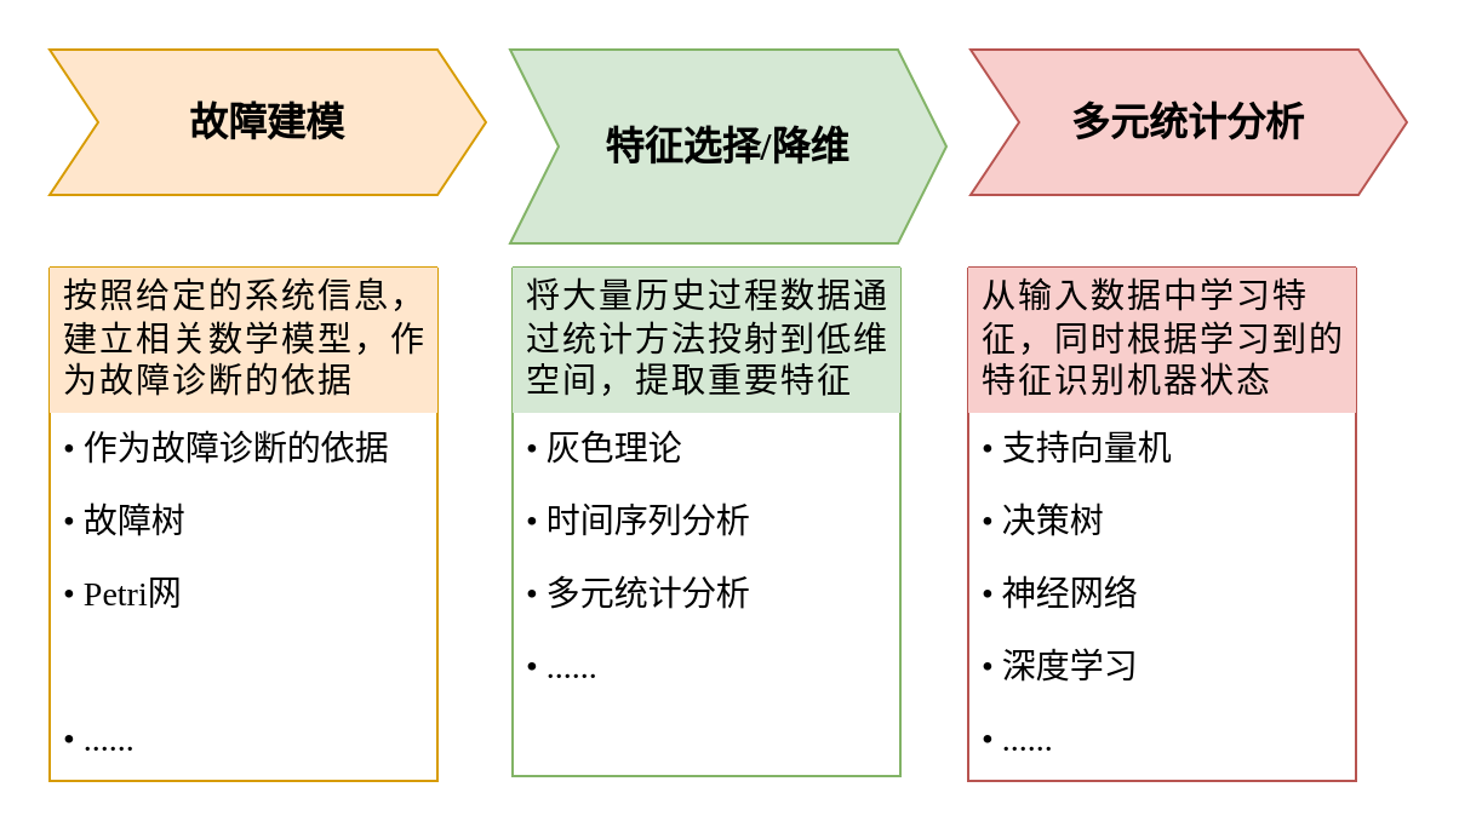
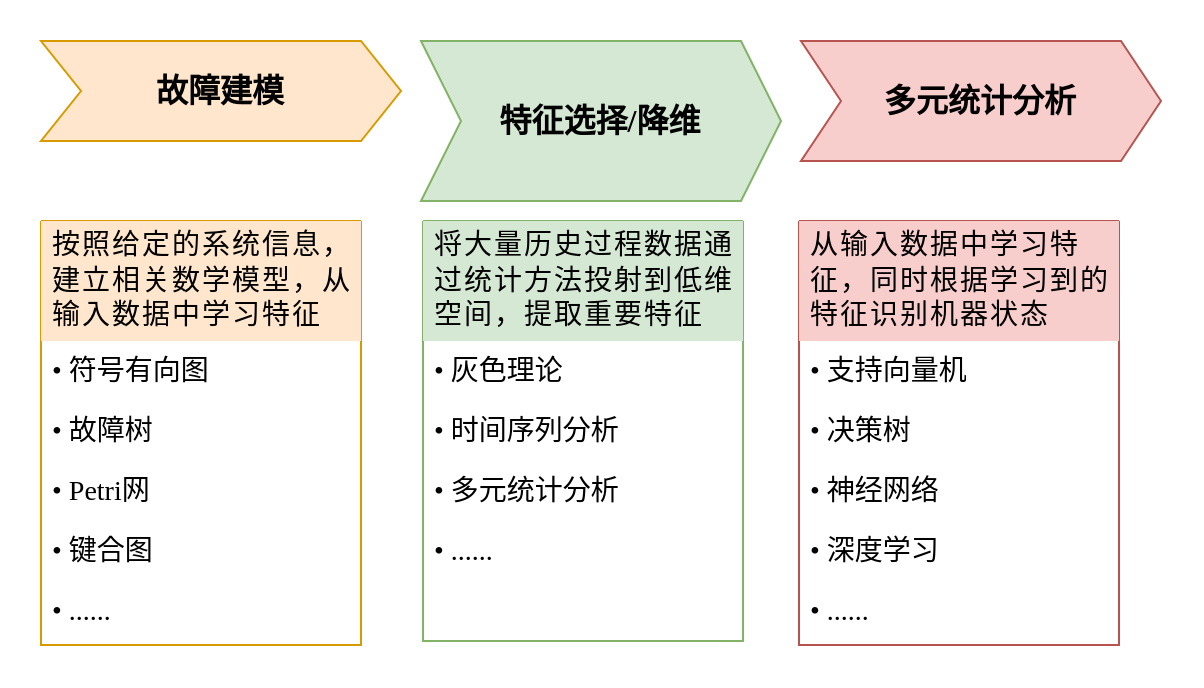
  <mxCell id="0" />
  <mxCell id="1" parent="0" />
- <mxCell id="2" value="&lt;font face=&quot;宋体&quot; style=&quot;font-size: 16px;&quot;&gt;故障建模&lt;/font&gt;" style="shape=step;perimeter=stepPerimeter;whiteSpace=wrap;html=1;fixedSize=1;fillColor=#ffe6cc;strokeColor=#d79b00;fontSize=16;fontStyle=1" parent="1" vertex="1"><mxGeometry x="20" y="20" width="180" height="60" as="geometry" /></mxCell>
+ <mxCell id="2" value="&lt;font face=&quot;宋体&quot; style=&quot;font-size: 16px;&quot;&gt;故障建模&lt;/font&gt;" style="shape=step;perimeter=stepPerimeter;whiteSpace=wrap;html=1;fixedSize=1;fillColor=#ffe6cc;strokeColor=#d79b00;fontSize=16;fontStyle=1" parent="1" vertex="1"><mxGeometry x="20" y="20" width="180" height="50" as="geometry" /></mxCell>
  <mxCell id="3" value="&lt;font face=&quot;宋体&quot; style=&quot;font-size: 16px;&quot;&gt;特征选择/降维&lt;/font&gt;" style="shape=step;perimeter=stepPerimeter;whiteSpace=wrap;html=1;fixedSize=1;fillColor=#d5e8d4;strokeColor=#82b366;fontSize=16;fontStyle=1" parent="1" vertex="1"><mxGeometry x="210" y="20" width="180" height="80" as="geometry" /></mxCell>
  <mxCell id="4" value="&lt;font face=&quot;宋体&quot; style=&quot;font-size: 16px;&quot;&gt;多元统计分析&lt;/font&gt;" style="shape=step;perimeter=stepPerimeter;whiteSpace=wrap;html=1;fixedSize=1;fillColor=#f8cecc;strokeColor=#b85450;fontSize=16;fontStyle=1" parent="1" vertex="1"><mxGeometry x="400" y="20" width="180" height="60" as="geometry" /></mxCell>
  <mxCell id="5" value="" style="swimlane;startSize=0;fontSize=18;fillColor=#ffe6cc;strokeColor=#d79b00;" parent="1" vertex="1"><mxGeometry x="20" y="110" width="160" height="212" as="geometry" /></mxCell>
  <mxCell id="6" value="&lt;span style=&quot;font-family: 宋体;&quot;&gt;• 故障树&lt;/span&gt;" style="text;strokeColor=none;fillColor=none;align=left;verticalAlign=middle;spacingLeft=4;spacingRight=4;overflow=hidden;points=[[0,0.5],[1,0.5]];portConstraint=eastwest;rotatable=0;whiteSpace=wrap;html=1;fontSize=14;dashed=1;" parent="5" vertex="1"><mxGeometry y="90" width="160" height="30" as="geometry" /></mxCell>
- <mxCell id="7" value="&lt;span style=&quot;letter-spacing: 1px;&quot;&gt;&lt;font face=&quot;宋体&quot;&gt;按照给定的系统信息，建立相关数学模型，作为故障诊断的依据&lt;/font&gt;&lt;/span&gt;" style="text;strokeColor=none;fillColor=#ffe6cc;align=left;verticalAlign=middle;spacingLeft=4;spacingRight=4;overflow=hidden;points=[[0,0.5],[1,0.5]];portConstraint=eastwest;rotatable=0;fontSize=14;dashed=1;whiteSpace=wrap;html=1;" parent="5" vertex="1"><mxGeometry width="160" height="60" as="geometry" /></mxCell>
- <mxCell id="8" value="&lt;font face=&quot;宋体&quot; style=&quot;font-size: 14px;&quot;&gt;• 作为故障诊断的依据&lt;/font&gt;" style="text;strokeColor=none;fillColor=none;align=left;verticalAlign=middle;spacingLeft=4;spacingRight=4;overflow=hidden;points=[[0,0.5],[1,0.5]];portConstraint=eastwest;rotatable=0;whiteSpace=wrap;html=1;fontSize=14;dashed=1;" vertex="1" parent="5"><mxGeometry y="60" width="160" height="30" as="geometry" /></mxCell>
+ <mxCell id="7" value="&lt;span style=&quot;letter-spacing: 1px;&quot;&gt;&lt;font face=&quot;宋体&quot;&gt;按照给定的系统信息，建立相关数学模型，从输入数据中学习特征&lt;/font&gt;&lt;/span&gt;" style="text;strokeColor=none;fillColor=#ffe6cc;align=left;verticalAlign=middle;spacingLeft=4;spacingRight=4;overflow=hidden;points=[[0,0.5],[1,0.5]];portConstraint=eastwest;rotatable=0;fontSize=14;dashed=1;whiteSpace=wrap;html=1;" parent="5" vertex="1"><mxGeometry width="160" height="60" as="geometry" /></mxCell>
+ <mxCell id="8" value="&lt;font face=&quot;宋体&quot; style=&quot;font-size: 14px;&quot;&gt;• 符号有向图&lt;/font&gt;" style="text;strokeColor=none;fillColor=none;align=left;verticalAlign=middle;spacingLeft=4;spacingRight=4;overflow=hidden;points=[[0,0.5],[1,0.5]];portConstraint=eastwest;rotatable=0;whiteSpace=wrap;html=1;fontSize=14;dashed=1;" vertex="1" parent="5"><mxGeometry y="60" width="160" height="30" as="geometry" /></mxCell>
  <mxCell id="9" value="&lt;span style=&quot;font-family: 宋体;&quot;&gt;• Petri网&lt;/span&gt;" style="text;strokeColor=none;fillColor=none;align=left;verticalAlign=middle;spacingLeft=4;spacingRight=4;overflow=hidden;points=[[0,0.5],[1,0.5]];portConstraint=eastwest;rotatable=0;whiteSpace=wrap;html=1;fontSize=14;dashed=1;" vertex="1" parent="5"><mxGeometry y="120" width="160" height="30" as="geometry" /></mxCell>
+ <mxCell id="10" value="&lt;span style=&quot;font-family: 宋体;&quot;&gt;• 键合图&lt;/span&gt;" style="text;strokeColor=none;fillColor=none;align=left;verticalAlign=middle;spacingLeft=4;spacingRight=4;overflow=hidden;points=[[0,0.5],[1,0.5]];portConstraint=eastwest;rotatable=0;whiteSpace=wrap;html=1;fontSize=14;dashed=1;" vertex="1" parent="5"><mxGeometry y="150" width="160" height="30" as="geometry" /></mxCell>
  <mxCell id="11" value="&lt;font face=&quot;宋体&quot;&gt;•&amp;nbsp;......&lt;/font&gt;" style="text;strokeColor=none;fillColor=none;align=left;verticalAlign=middle;spacingLeft=4;spacingRight=4;overflow=hidden;points=[[0,0.5],[1,0.5]];portConstraint=eastwest;rotatable=0;whiteSpace=wrap;html=1;fontSize=14;dashed=1;" vertex="1" parent="5"><mxGeometry y="180" width="160" height="30" as="geometry" /></mxCell>
  <mxCell id="12" value="" style="swimlane;startSize=0;fontSize=18;fillColor=#d5e8d4;strokeColor=#82b366;" parent="1" vertex="1"><mxGeometry x="211" y="110" width="160" height="210" as="geometry" /></mxCell>
  <mxCell id="13" value="&lt;span style=&quot;font-size: 14px; font-family: 宋体; letter-spacing: 0.75pt;&quot;&gt;将大量历史过程数据通过统计方法投射到低维空间，提取重要特征&lt;/span&gt;" style="text;strokeColor=none;fillColor=#d5e8d4;align=left;verticalAlign=middle;spacingLeft=4;spacingRight=4;overflow=hidden;points=[[0,0.5],[1,0.5]];portConstraint=eastwest;rotatable=0;fontSize=14;dashed=1;whiteSpace=wrap;html=1;" parent="12" vertex="1"><mxGeometry width="160" height="60" as="geometry" /></mxCell>
  <mxCell id="14" value="&lt;font face=&quot;宋体&quot; style=&quot;font-size: 14px;&quot;&gt;• 灰色理论&lt;/font&gt;" style="text;strokeColor=none;fillColor=none;align=left;verticalAlign=middle;spacingLeft=4;spacingRight=4;overflow=hidden;points=[[0,0.5],[1,0.5]];portConstraint=eastwest;rotatable=0;whiteSpace=wrap;html=1;fontSize=14;dashed=1;" parent="12" vertex="1"><mxGeometry y="60" width="160" height="30" as="geometry" /></mxCell>
  <mxCell id="15" value="&lt;font face=&quot;宋体&quot;&gt;• 时间序列分析&lt;/font&gt;" style="text;strokeColor=none;fillColor=none;align=left;verticalAlign=middle;spacingLeft=4;spacingRight=4;overflow=hidden;points=[[0,0.5],[1,0.5]];portConstraint=eastwest;rotatable=0;whiteSpace=wrap;html=1;fontSize=14;dashed=1;" parent="12" vertex="1"><mxGeometry y="90" width="160" height="30" as="geometry" /></mxCell>
  <mxCell id="16" value="&lt;font face=&quot;宋体&quot;&gt;• 多元统计分析&lt;/font&gt;" style="text;strokeColor=none;fillColor=none;align=left;verticalAlign=middle;spacingLeft=4;spacingRight=4;overflow=hidden;points=[[0,0.5],[1,0.5]];portConstraint=eastwest;rotatable=0;whiteSpace=wrap;html=1;fontSize=14;dashed=1;" parent="12" vertex="1"><mxGeometry y="120" width="160" height="30" as="geometry" /></mxCell>
  <mxCell id="17" value="&lt;font face=&quot;宋体&quot;&gt;•&amp;nbsp;......&lt;/font&gt;" style="text;strokeColor=none;fillColor=none;align=left;verticalAlign=middle;spacingLeft=4;spacingRight=4;overflow=hidden;points=[[0,0.5],[1,0.5]];portConstraint=eastwest;rotatable=0;whiteSpace=wrap;html=1;fontSize=14;dashed=1;" parent="12" vertex="1"><mxGeometry y="150" width="160" height="30" as="geometry" /></mxCell>
  <mxCell id="18" value="" style="swimlane;startSize=0;fontSize=18;fillColor=#f8cecc;strokeColor=#b85450;" parent="1" vertex="1"><mxGeometry x="399" y="110" width="160" height="212" as="geometry" /></mxCell>
  <mxCell id="19" value="&lt;font face=&quot;宋体&quot; style=&quot;font-size: 14px;&quot;&gt;• 支持向量机&lt;/font&gt;" style="text;strokeColor=none;fillColor=none;align=left;verticalAlign=middle;spacingLeft=4;spacingRight=4;overflow=hidden;points=[[0,0.5],[1,0.5]];portConstraint=eastwest;rotatable=0;whiteSpace=wrap;html=1;fontSize=14;dashed=1;" parent="18" vertex="1"><mxGeometry y="60" width="160" height="30" as="geometry" /></mxCell>
  <mxCell id="20" value="&lt;font face=&quot;宋体&quot;&gt;• 决策树&lt;/font&gt;" style="text;strokeColor=none;fillColor=none;align=left;verticalAlign=middle;spacingLeft=4;spacingRight=4;overflow=hidden;points=[[0,0.5],[1,0.5]];portConstraint=eastwest;rotatable=0;whiteSpace=wrap;html=1;fontSize=14;dashed=1;" parent="18" vertex="1"><mxGeometry y="90" width="160" height="30" as="geometry" /></mxCell>
  <mxCell id="21" value="&lt;font face=&quot;宋体&quot;&gt;• 神经网络&lt;/font&gt;" style="text;strokeColor=none;fillColor=none;align=left;verticalAlign=middle;spacingLeft=4;spacingRight=4;overflow=hidden;points=[[0,0.5],[1,0.5]];portConstraint=eastwest;rotatable=0;whiteSpace=wrap;html=1;fontSize=14;dashed=1;" parent="18" vertex="1"><mxGeometry y="120" width="160" height="30" as="geometry" /></mxCell>
  <mxCell id="22" value="&lt;font face=&quot;宋体&quot;&gt;• 深度学习&lt;/font&gt;" style="text;strokeColor=none;fillColor=none;align=left;verticalAlign=middle;spacingLeft=4;spacingRight=4;overflow=hidden;points=[[0,0.5],[1,0.5]];portConstraint=eastwest;rotatable=0;whiteSpace=wrap;html=1;fontSize=14;dashed=1;" parent="18" vertex="1"><mxGeometry y="150" width="160" height="30" as="geometry" /></mxCell>
  <mxCell id="23" value="&lt;font face=&quot;宋体&quot;&gt;•&amp;nbsp;......&lt;/font&gt;" style="text;strokeColor=none;fillColor=none;align=left;verticalAlign=middle;spacingLeft=4;spacingRight=4;overflow=hidden;points=[[0,0.5],[1,0.5]];portConstraint=eastwest;rotatable=0;whiteSpace=wrap;html=1;fontSize=14;dashed=1;" parent="18" vertex="1"><mxGeometry y="180" width="160" height="30" as="geometry" /></mxCell>
  <mxCell id="24" value="&lt;span style=&quot;font-size: 14px; font-family: 宋体; letter-spacing: 0.75pt;&quot;&gt;从输入数据中学习特征，同时根据学习到的特征识别机器状态&lt;/span&gt;" style="text;strokeColor=none;fillColor=#f8cecc;align=left;verticalAlign=middle;spacingLeft=4;spacingRight=4;overflow=hidden;points=[[0,0.5],[1,0.5]];portConstraint=eastwest;rotatable=0;fontSize=14;dashed=1;whiteSpace=wrap;html=1;" parent="18" vertex="1"><mxGeometry width="160" height="60" as="geometry" /></mxCell>
